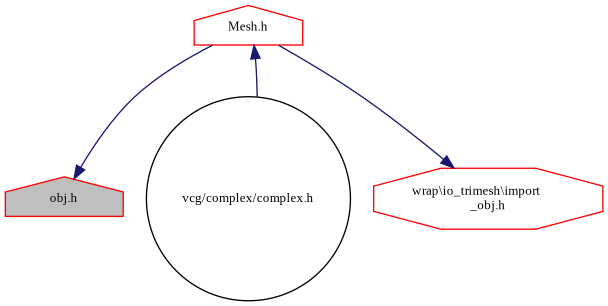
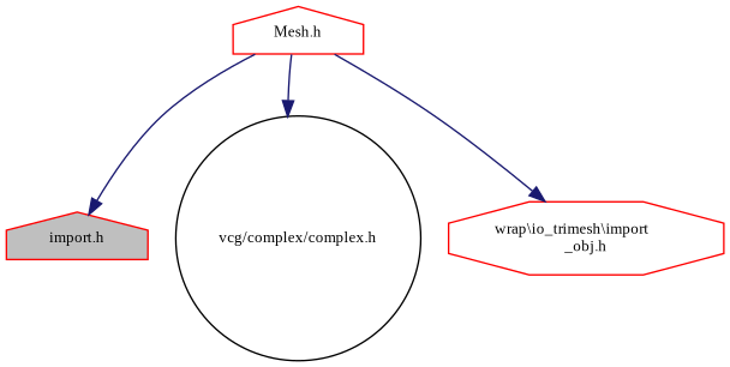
  digraph {
    fontname="Liberation Serif"
    node [color=red fillcolor=white fontname="Liberation Serif" fontsize=10 shape=house style=filled]
    edge [color=midnightblue fontname="Liberation Serif" fontsize=10 labelfontname=Helvetica labelfontsize=10 style=solid]
-   n1 [fillcolor=grey75 fontcolor=black height=0.2 label="obj.h" width=0.4]
+   n1 [fillcolor=grey75 fontcolor=black height=0.2 label="import.h" width=0.4]
    n2 [height=0.2 label="Mesh.h" width=0.4]
    n3 [color=black height=0.2 label="vcg/complex/complex.h" shape=circle width=0.4]
    n4 [height=0.2 label="wrap\\io_trimesh\\import\l_obj.h" shape=octagon width=0.4]
    n2 -> n1
-   n3 -> n2
+   n2 -> n3
    n2 -> n4
  }
